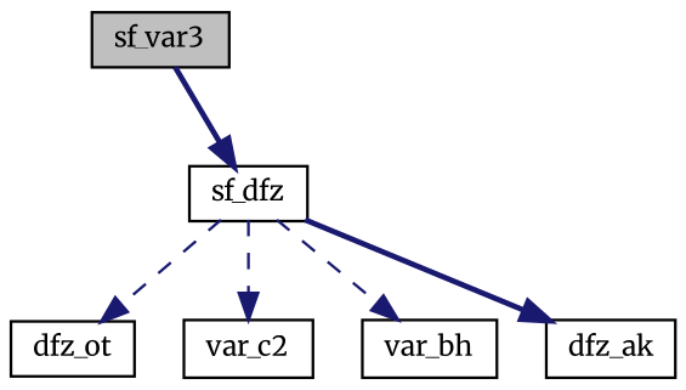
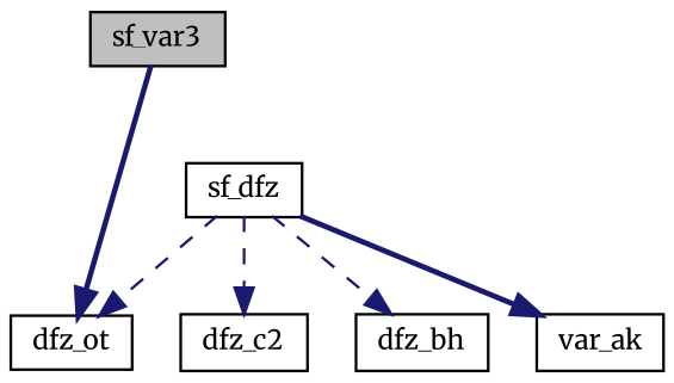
  digraph {
    fontname=Merriweather
    rankdir=TB
    node [color=black fillcolor=white fontname=Merriweather fontsize=10 shape=record style=filled]
    edge [color=midnightblue fontname=Merriweather fontsize=10 labelfontname=Helvetica labelfontsize=10 style=dashed]
    n1 [fillcolor=grey75 fontcolor=black height=0.2 label=sf_var3 width=0.4]
    n2 [height=0.2 label=sf_dfz width=0.4]
-   n3 [height=0.2 label=var_c2 width=0.4]
+   n3 [height=0.2 label=dfz_c2 width=0.4]
    n4 [height=0.2 label=dfz_ot width=0.4]
-   n5 [height=0.2 label=var_bh width=0.4]
-   n6 [height=0.2 label=dfz_ak width=0.4]
-   n1 -> n2 [style=bold]
+   n5 [height=0.2 label=dfz_bh width=0.4]
+   n6 [height=0.2 label=var_ak width=0.4]
+   n1 -> n4 [style=bold]
    n2 -> n3
    n2 -> n4
    n2 -> n5
    n2 -> n6 [style=bold]
  }
